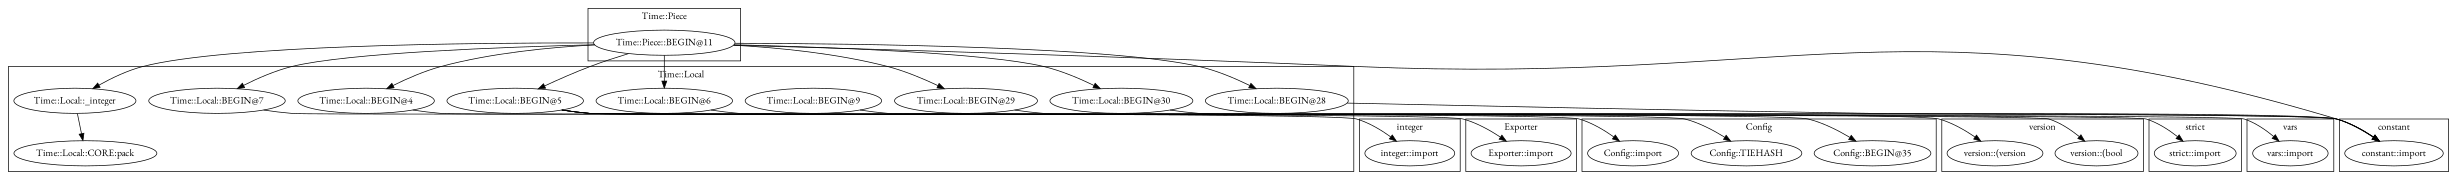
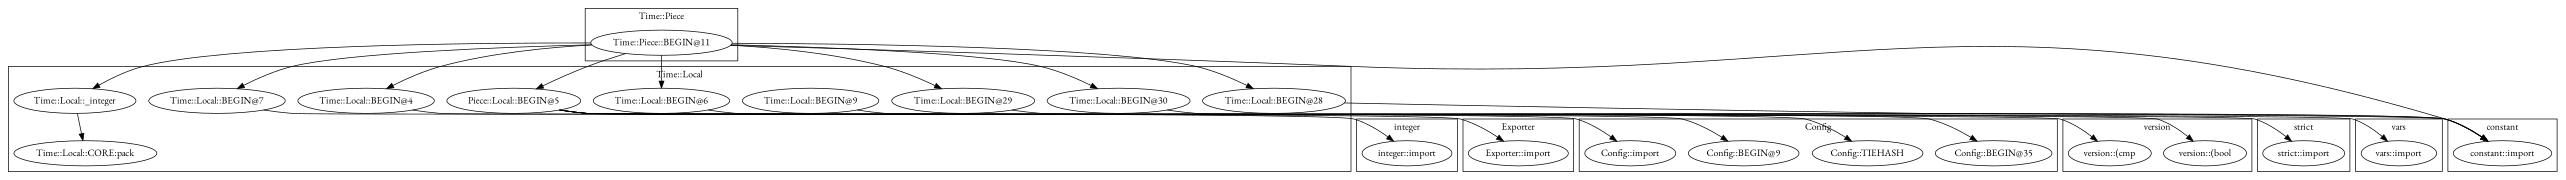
  digraph {
    fontname="EB Garamond"
    node [fontname="EB Garamond"]
    edge [fontname="EB Garamond"]
    "Config::BEGIN@35"
    "Config::TIEHASH"
+   "Config::BEGIN@9"
    "Config::import"
    "Time::Piece::BEGIN@11"
    "integer::import"
    "Time::Local::CORE:pack"
    "Time::Local::BEGIN@28"
    "Time::Local::BEGIN@30"
    n10 [label="Time::Local::_integer"]
    "Time::Local::BEGIN@7"
    "Time::Local::BEGIN@4"
-   "Time::Local::BEGIN@5"
+   "Time::Local::BEGIN@5" [label="Piece::Local::BEGIN@5"]
    "Time::Local::BEGIN@29"
    "Time::Local::BEGIN@6"
    "Time::Local::BEGIN@9"
    "version::(bool"
-   "version::(cmp" [label="version::(version"]
+   "version::(cmp"
    "vars::import"
    "constant::import"
    "Exporter::import"
    "strict::import"
    subgraph cluster_1 {
      label=Config
      "Config::BEGIN@35"
      "Config::TIEHASH"
+     "Config::BEGIN@9"
      "Config::import"
    }
    subgraph cluster_2 {
      label="Time::Piece"
      "Time::Piece::BEGIN@11"
    }
    subgraph cluster_3 {
      label=integer
      "integer::import"
    }
    subgraph cluster_4 {
      label="Time::Local"
      "Time::Local::CORE:pack"
      "Time::Local::BEGIN@28"
      "Time::Local::BEGIN@30"
      n10
      "Time::Local::BEGIN@7"
      "Time::Local::BEGIN@4"
      "Time::Local::BEGIN@5"
      "Time::Local::BEGIN@29"
      "Time::Local::BEGIN@6"
      "Time::Local::BEGIN@9"
    }
    subgraph cluster_5 {
      label=version
      "version::(bool"
      "version::(cmp"
    }
    subgraph cluster_6 {
      label=vars
      "vars::import"
    }
    subgraph cluster_7 {
      label=constant
      "constant::import"
    }
    subgraph cluster_8 {
      label=Exporter
      "Exporter::import"
    }
    subgraph cluster_9 {
      label="strict"
      "strict::import"
    }
    "Time::Piece::BEGIN@11" -> "Time::Local::BEGIN@28"
    "Time::Piece::BEGIN@11" -> "Time::Local::BEGIN@30"
    "Time::Piece::BEGIN@11" -> n10
    "Time::Piece::BEGIN@11" -> "Time::Local::BEGIN@7"
    "Time::Piece::BEGIN@11" -> "Time::Local::BEGIN@4"
    "Time::Piece::BEGIN@11" -> "Time::Local::BEGIN@5"
    "Time::Piece::BEGIN@11" -> "Time::Local::BEGIN@29"
    "Time::Piece::BEGIN@11" -> "Time::Local::BEGIN@6"
    "Time::Piece::BEGIN@11" -> "constant::import"
    "Time::Local::BEGIN@28" -> "constant::import"
    "Time::Local::BEGIN@30" -> "constant::import"
    n10 -> "Time::Local::CORE:pack"
    "Time::Local::BEGIN@7" -> "integer::import"
    "Time::Local::BEGIN@4" -> "Exporter::import"
    "Time::Local::BEGIN@5" -> "Config::BEGIN@35"
    "Time::Local::BEGIN@5" -> "Config::TIEHASH"
+   "Time::Local::BEGIN@5" -> "Config::BEGIN@9"
    "Time::Local::BEGIN@5" -> "Config::import"
    "Time::Local::BEGIN@5" -> "version::(bool"
    "Time::Local::BEGIN@5" -> "version::(cmp"
    "Time::Local::BEGIN@29" -> "constant::import"
    "Time::Local::BEGIN@6" -> "strict::import"
    "Time::Local::BEGIN@9" -> "vars::import"
  }
